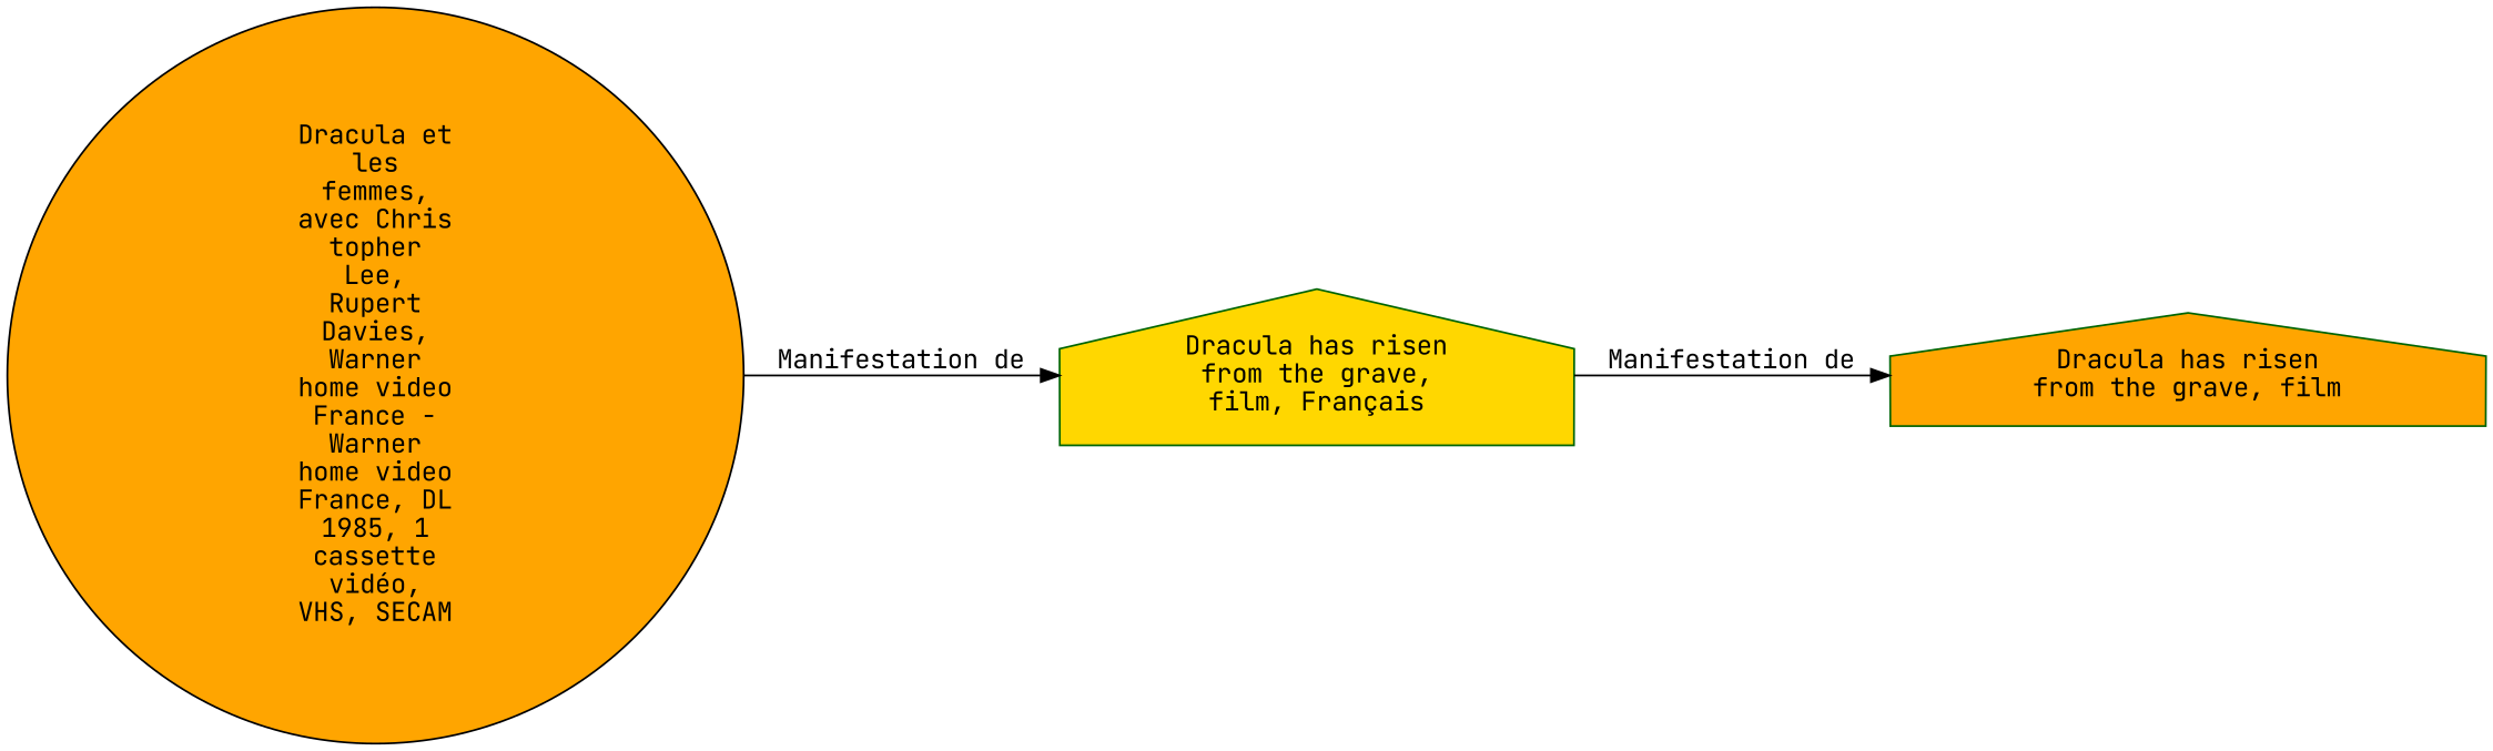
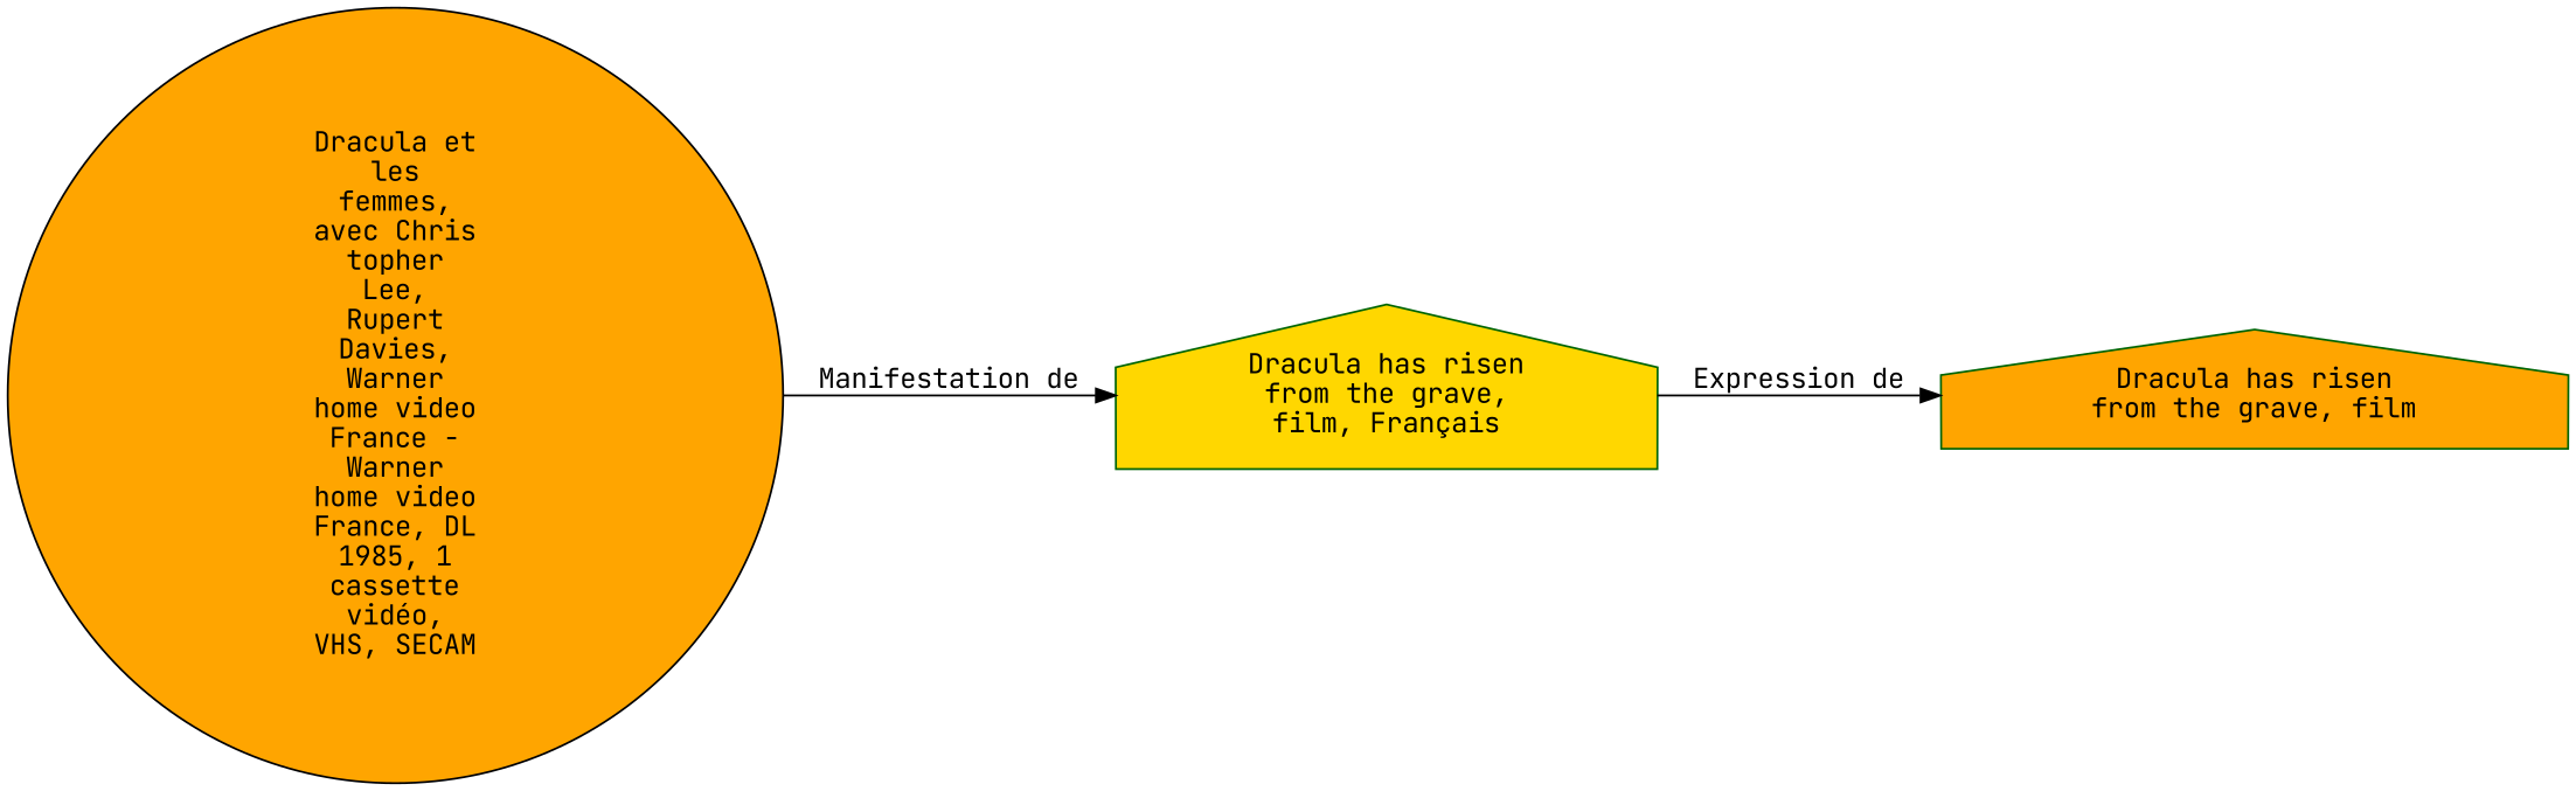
  digraph {
    rankdir=LR
    fontname="JetBrains Mono"
    node [align=left color=darkgreen shape=house style=filled fillcolor=orange fontname="JetBrains Mono"]
    edge [fontname="JetBrains Mono"]
    n1 [label="Dracula has risen\nfrom the grave,\nfilm, Français" fillcolor=gold]
    n2 [label="Dracula has risen\nfrom the grave, film"]
    n3 [label="Dracula et\nles\nfemmes,\navec Chris\ntopher\nLee,\nRupert\nDavies,\nWarner\nhome video\nFrance -\nWarner\nhome video\nFrance, DL\n1985, 1\ncassette\nvidéo,\nVHS, SECAM" shape=circle color=black]
-   n1 -> n2 [label="Manifestation de"]
+   n1 -> n2 [label="Expression de"]
    n3 -> n1 [label="Manifestation de"]
  }
